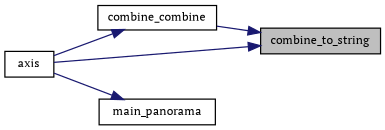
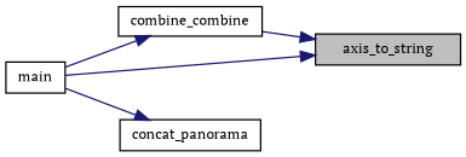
  digraph {
    fontname="PT Serif"
    rankdir=RL
    node [color=black fillcolor=white fontname="PT Serif" fontsize=10 shape=record style=filled]
    edge [color=midnightblue dir=back fontname="PT Serif" fontsize=10 labelfontname=Helvetica labelfontsize=10 style=solid]
-   n1 [fillcolor=grey75 fontcolor=black height=0.2 label=combine_to_string width=0.4]
+   n1 [fillcolor=grey75 fontcolor=black height=0.2 label=axis_to_string width=0.4]
    n2 [height=0.2 label=combine_combine width=0.4]
-   n3 [height=0.2 label=axis width=0.4]
-   n4 [height=0.2 label=main_panorama width=0.4]
+   n3 [height=0.2 label=main width=0.4]
+   n4 [height=0.2 label=concat_panorama width=0.4]
    n1 -> n2
    n1 -> n3
    n2 -> n3
    n4 -> n3
  }
